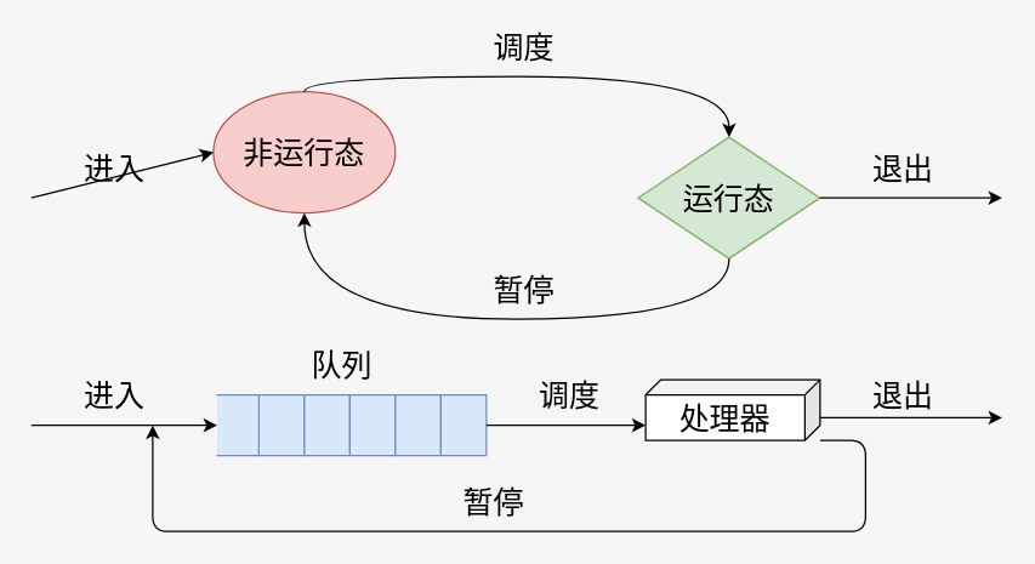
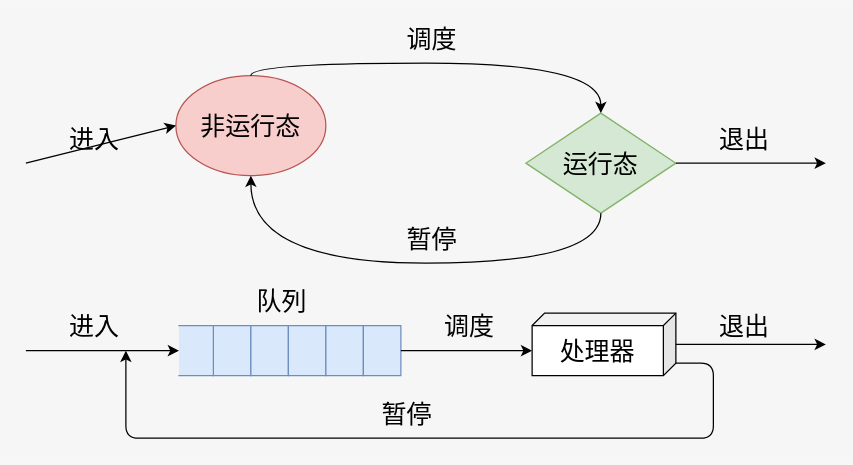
  <mxCell id="0" />
  <mxCell id="1" parent="0" />
  <mxCell id="2" value="非运行态" style="ellipse;whiteSpace=wrap;html=1;fontSize=20;fontStyle=0;labelBackgroundColor=none;fillColor=#f8cecc;strokeColor=#b85450;shadow=0;sketch=0;" vertex="1" parent="1"><mxGeometry x="140" y="60" width="120" height="80" as="geometry" /></mxCell>
  <mxCell id="3" value="运行态" style="rhombus;whiteSpace=wrap;html=1;fontSize=20;fontStyle=0;labelBackgroundColor=none;fillColor=#d5e8d4;strokeColor=#82b366;shadow=0;sketch=0;" vertex="1" parent="1"><mxGeometry x="420" y="90" width="120" height="80" as="geometry" /></mxCell>
  <mxCell id="4" value="" style="endArrow=classic;html=1;fontSize=20;entryX=0;entryY=0.5;entryDx=0;entryDy=0;" edge="1" parent="1" target="2"><mxGeometry width="50" height="50" relative="1" as="geometry"><mxPoint x="20" y="130" as="sourcePoint" /><mxPoint x="60" y="110" as="targetPoint" /></mxGeometry></mxCell>
  <mxCell id="5" value="" style="edgeStyle=orthogonalEdgeStyle;elbow=vertical;endArrow=classic;html=1;fontSize=20;entryX=0.5;entryY=0;entryDx=0;entryDy=0;curved=1;exitX=0.5;exitY=0;exitDx=0;exitDy=0;" edge="1" parent="1" source="2" target="3"><mxGeometry width="50" height="50" relative="1" as="geometry"><mxPoint x="270" y="40" as="sourcePoint" /><mxPoint x="320" y="-10" as="targetPoint" /><Array as="points"><mxPoint x="200" y="50" /><mxPoint x="480" y="50" /></Array></mxGeometry></mxCell>
  <mxCell id="6" value="" style="edgeStyle=orthogonalEdgeStyle;elbow=vertical;endArrow=classic;html=1;fontSize=20;exitX=0.5;exitY=1;exitDx=0;exitDy=0;entryX=0.5;entryY=1;entryDx=0;entryDy=0;curved=1;" edge="1" parent="1" source="3" target="2"><mxGeometry width="50" height="50" relative="1" as="geometry"><mxPoint x="310" y="270" as="sourcePoint" /><mxPoint x="360" y="220" as="targetPoint" /><Array as="points"><mxPoint x="480" y="210" /><mxPoint x="200" y="210" /></Array></mxGeometry></mxCell>
  <mxCell id="7" value="" style="endArrow=classic;html=1;fontSize=20;exitX=1;exitY=0.5;exitDx=0;exitDy=0;" edge="1" parent="1" source="3"><mxGeometry width="50" height="50" relative="1" as="geometry"><mxPoint x="560" y="129.5" as="sourcePoint" /><mxPoint x="660" y="130" as="targetPoint" /></mxGeometry></mxCell>
- <mxCell id="8" value="处理器" style="shape=cube;whiteSpace=wrap;html=1;boundedLbl=1;backgroundOutline=1;darkOpacity=0.05;darkOpacity2=0.1;shadow=0;labelBackgroundColor=none;sketch=0;gradientColor=none;fontSize=20;direction=east;flipH=1;size=10;" vertex="1" parent="1"><mxGeometry x="425" y="250" width="115" height="40" as="geometry" /></mxCell>
+ <mxCell id="8" value="处理器" style="shape=cube;whiteSpace=wrap;html=1;boundedLbl=1;backgroundOutline=1;darkOpacity=0.05;darkOpacity2=0.1;shadow=0;labelBackgroundColor=none;sketch=0;gradientColor=none;fontSize=20;direction=east;flipH=1;size=10;" vertex="1" parent="1"><mxGeometry x="425" y="250" width="115" height="50" as="geometry" /></mxCell>
  <mxCell id="9" value="" style="endArrow=classic;html=1;fontSize=20;exitX=0;exitY=0;exitDx=0;exitDy=25;exitPerimeter=0;" edge="1" parent="1" source="8"><mxGeometry width="50" height="50" relative="1" as="geometry"><mxPoint x="550" y="280" as="sourcePoint" /><mxPoint x="660" y="275" as="targetPoint" /></mxGeometry></mxCell>
  <mxCell id="10" value="" style="rounded=0;whiteSpace=wrap;html=1;shadow=0;labelBackgroundColor=none;sketch=0;fontSize=20;fillColor=#dae8fc;strokeColor=#6c8ebf;" vertex="1" parent="1"><mxGeometry x="170" y="260" width="30" height="40" as="geometry" /></mxCell>
  <mxCell id="11" value="" style="rounded=0;whiteSpace=wrap;html=1;shadow=0;labelBackgroundColor=none;sketch=0;fontSize=20;fillColor=#dae8fc;strokeColor=#6c8ebf;" vertex="1" parent="1"><mxGeometry x="200" y="260" width="30" height="40" as="geometry" /></mxCell>
  <mxCell id="12" value="" style="rounded=0;whiteSpace=wrap;html=1;shadow=0;labelBackgroundColor=none;sketch=0;fontSize=20;fillColor=#dae8fc;strokeColor=#6c8ebf;" vertex="1" parent="1"><mxGeometry x="230" y="260" width="30" height="40" as="geometry" /></mxCell>
  <mxCell id="13" value="" style="rounded=0;whiteSpace=wrap;html=1;shadow=0;labelBackgroundColor=none;sketch=0;fontSize=20;fillColor=#dae8fc;strokeColor=#6c8ebf;" vertex="1" parent="1"><mxGeometry x="260" y="260" width="30" height="40" as="geometry" /></mxCell>
  <mxCell id="14" value="" style="rounded=0;whiteSpace=wrap;html=1;shadow=0;labelBackgroundColor=none;sketch=0;fontSize=20;fillColor=#dae8fc;strokeColor=#6c8ebf;" vertex="1" parent="1"><mxGeometry x="290" y="260" width="30" height="40" as="geometry" /></mxCell>
  <mxCell id="15" value="" style="shape=partialRectangle;whiteSpace=wrap;html=1;bottom=1;right=1;left=1;top=0;fillColor=#dae8fc;routingCenterX=-0.5;shadow=0;labelBackgroundColor=none;sketch=0;fontSize=20;rotation=-90;strokeColor=#6c8ebf;" vertex="1" parent="1"><mxGeometry x="136.25" y="266.25" width="40" height="27.5" as="geometry" /></mxCell>
  <mxCell id="16" value="" style="endArrow=classic;html=1;fontSize=20;entryX=0.5;entryY=0;entryDx=0;entryDy=0;" edge="1" parent="1" target="15"><mxGeometry width="50" height="50" relative="1" as="geometry"><mxPoint x="20" y="280" as="sourcePoint" /><mxPoint x="120" y="279.58" as="targetPoint" /></mxGeometry></mxCell>
  <mxCell id="17" value="" style="endArrow=classic;html=1;fontSize=20;exitX=1;exitY=0.5;exitDx=0;exitDy=0;entryX=0;entryY=0;entryDx=115;entryDy=30;entryPerimeter=0;" edge="1" parent="1" source="14" target="8"><mxGeometry width="50" height="50" relative="1" as="geometry"><mxPoint x="320" y="330" as="sourcePoint" /><mxPoint x="440" y="330" as="targetPoint" /></mxGeometry></mxCell>
  <mxCell id="18" value="" style="endArrow=classic;html=1;fontSize=20;exitX=0;exitY=0;exitDx=0;exitDy=40;exitPerimeter=0;" edge="1" parent="1" source="8"><mxGeometry width="50" height="50" relative="1" as="geometry"><mxPoint x="510" y="350" as="sourcePoint" /><mxPoint x="100" y="280" as="targetPoint" /><Array as="points"><mxPoint x="570" y="290" /><mxPoint x="570" y="350" /><mxPoint x="100" y="350" /></Array></mxGeometry></mxCell>
  <mxCell id="19" value="调度" style="text;html=1;strokeColor=none;fillColor=none;align=center;verticalAlign=middle;whiteSpace=wrap;rounded=0;shadow=0;labelBackgroundColor=none;sketch=0;fontSize=20;" vertex="1" parent="1"><mxGeometry x="340" y="250" width="70" height="20" as="geometry" /></mxCell>
  <mxCell id="20" value="队列&lt;span style=&quot;color: rgba(0 , 0 , 0 , 0) ; font-family: monospace ; font-size: 0px&quot;&gt;%3CmxGraphModel%3E%3Croot%3E%3CmxCell%20id%3D%220%22%2F%3E%3CmxCell%20id%3D%221%22%20parent%3D%220%22%2F%3E%3CmxCell%20id%3D%222%22%20value%3D%22%E8%B0%83%E5%BA%A6%22%20style%3D%22text%3Bhtml%3D1%3BstrokeColor%3Dnone%3BfillColor%3Dnone%3Balign%3Dcenter%3BverticalAlign%3Dmiddle%3BwhiteSpace%3Dwrap%3Brounded%3D0%3Bshadow%3D0%3BlabelBackgroundColor%3Dnone%3Bsketch%3D0%3BfontSize%3D20%3B%22%20vertex%3D%221%22%20parent%3D%221%22%3E%3CmxGeometry%20x%3D%22400%22%20y%3D%22360%22%20width%3D%2270%22%20height%3D%2220%22%20as%3D%22geometry%22%2F%3E%3C%2FmxCell%3E%3C%2Froot%3E%3C%2FmxGraphModel%3E&lt;/span&gt;" style="text;html=1;strokeColor=none;fillColor=none;align=center;verticalAlign=middle;whiteSpace=wrap;rounded=0;shadow=0;labelBackgroundColor=none;sketch=0;fontSize=20;" vertex="1" parent="1"><mxGeometry x="190" y="230" width="70" height="20" as="geometry" /></mxCell>
  <mxCell id="21" value="退出" style="text;html=1;strokeColor=none;fillColor=none;align=center;verticalAlign=middle;whiteSpace=wrap;rounded=0;shadow=0;labelBackgroundColor=none;sketch=0;fontSize=20;" vertex="1" parent="1"><mxGeometry x="560" y="250" width="70" height="20" as="geometry" /></mxCell>
  <mxCell id="22" value="暂停" style="text;html=1;strokeColor=none;fillColor=none;align=center;verticalAlign=middle;whiteSpace=wrap;rounded=0;shadow=0;labelBackgroundColor=none;sketch=0;fontSize=20;" vertex="1" parent="1"><mxGeometry x="290" y="320" width="70" height="20" as="geometry" /></mxCell>
  <mxCell id="23" value="进入" style="text;html=1;strokeColor=none;fillColor=none;align=center;verticalAlign=middle;whiteSpace=wrap;rounded=0;shadow=0;labelBackgroundColor=none;sketch=0;fontSize=20;" vertex="1" parent="1"><mxGeometry x="40" y="250" width="70" height="20" as="geometry" /></mxCell>
  <mxCell id="24" value="进入" style="text;html=1;strokeColor=none;fillColor=none;align=center;verticalAlign=middle;whiteSpace=wrap;rounded=0;shadow=0;labelBackgroundColor=none;sketch=0;fontSize=20;" vertex="1" parent="1"><mxGeometry x="40" y="100" width="70" height="20" as="geometry" /></mxCell>
  <mxCell id="25" value="退出" style="text;html=1;strokeColor=none;fillColor=none;align=center;verticalAlign=middle;whiteSpace=wrap;rounded=0;shadow=0;labelBackgroundColor=none;sketch=0;fontSize=20;" vertex="1" parent="1"><mxGeometry x="560" y="100" width="70" height="20" as="geometry" /></mxCell>
  <mxCell id="26" value="调度" style="text;html=1;strokeColor=none;fillColor=none;align=center;verticalAlign=middle;whiteSpace=wrap;rounded=0;shadow=0;labelBackgroundColor=none;sketch=0;fontSize=20;" vertex="1" parent="1"><mxGeometry x="310" y="20" width="70" height="20" as="geometry" /></mxCell>
  <mxCell id="27" value="暂停" style="text;html=1;strokeColor=none;fillColor=none;align=center;verticalAlign=middle;whiteSpace=wrap;rounded=0;shadow=0;labelBackgroundColor=none;sketch=0;fontSize=20;" vertex="1" parent="1"><mxGeometry x="310" y="180" width="70" height="20" as="geometry" /></mxCell>
